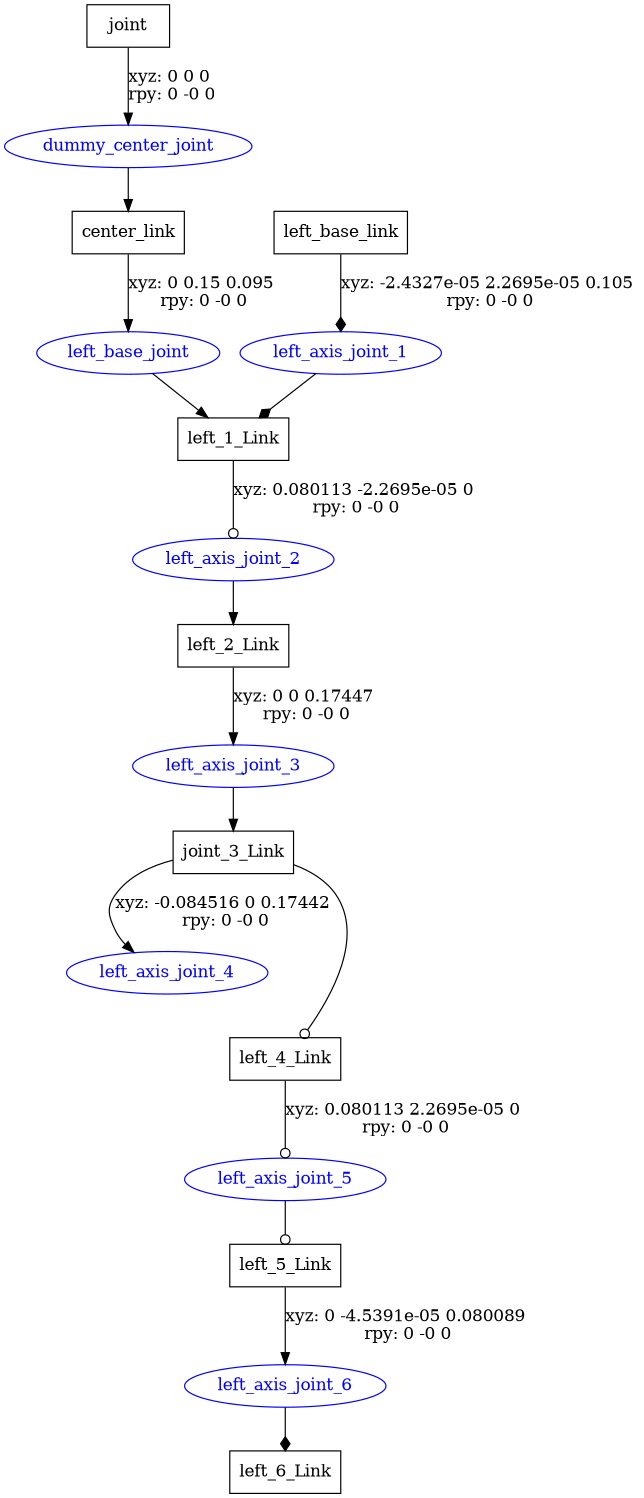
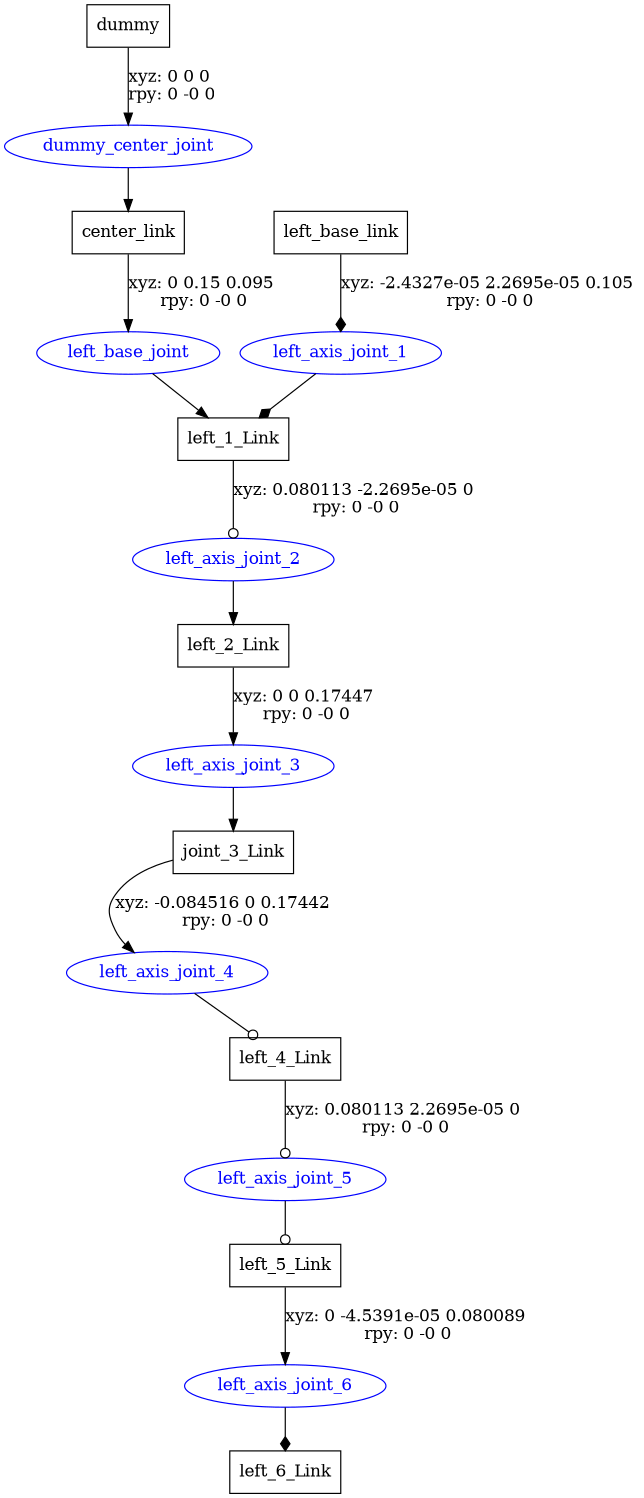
  digraph {
    node [shape=box]
    edge [arrowhead=normal]
-   n1 [label=joint]
+   n1 [label=dummy]
    dummy_center_joint [color=blue fontcolor=blue shape=ellipse]
    n3 [label=center_link]
    left_base_joint [color=blue fontcolor=blue shape=ellipse]
    n5 [label=left_1_Link]
    n6 [label=left_base_link]
    left_axis_joint_1 [color=blue fontcolor=blue shape=ellipse]
    left_axis_joint_2 [color=blue fontcolor=blue shape=ellipse]
    n9 [label=left_2_Link]
    left_axis_joint_3 [color=blue fontcolor=blue shape=ellipse]
    n11 [label=joint_3_Link]
    left_axis_joint_4 [color=blue fontcolor=blue shape=ellipse]
    n13 [label=left_4_Link]
    left_axis_joint_5 [color=blue fontcolor=blue shape=ellipse]
    n15 [label=left_5_Link]
    left_axis_joint_6 [color=blue fontcolor=blue shape=ellipse]
    n17 [label=left_6_Link]
    n1 -> dummy_center_joint [label="xyz: 0 0 0 \nrpy: 0 -0 0"]
    dummy_center_joint -> n3
    n3 -> left_base_joint [label="xyz: 0 0.15 0.095 \nrpy: 0 -0 0"]
    left_base_joint -> n5
    n5 -> left_axis_joint_2 [arrowhead=odot label="xyz: 0.080113 -2.2695e-05 0 \nrpy: 0 -0 0"]
    n6 -> left_axis_joint_1 [arrowhead=diamond label="xyz: -2.4327e-05 2.2695e-05 0.105 \nrpy: 0 -0 0"]
    left_axis_joint_1 -> n5 [arrowhead=diamond]
    left_axis_joint_2 -> n9
    n9 -> left_axis_joint_3 [label="xyz: 0 0 0.17447 \nrpy: 0 -0 0"]
    left_axis_joint_3 -> n11
    n11 -> left_axis_joint_4 [label="xyz: -0.084516 0 0.17442 \nrpy: 0 -0 0"]
-   n11 -> n13 [arrowhead=odot]
+   left_axis_joint_4 -> n13 [arrowhead=odot]
    n13 -> left_axis_joint_5 [arrowhead=odot label="xyz: 0.080113 2.2695e-05 0 \nrpy: 0 -0 0"]
    left_axis_joint_5 -> n15 [arrowhead=odot]
    n15 -> left_axis_joint_6 [label="xyz: 0 -4.5391e-05 0.080089 \nrpy: 0 -0 0"]
    left_axis_joint_6 -> n17 [arrowhead=diamond]
  }
